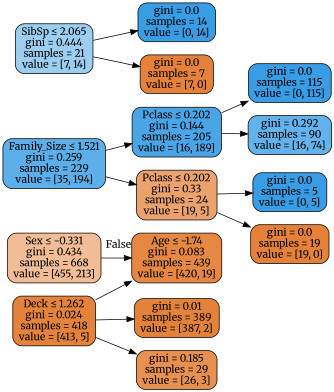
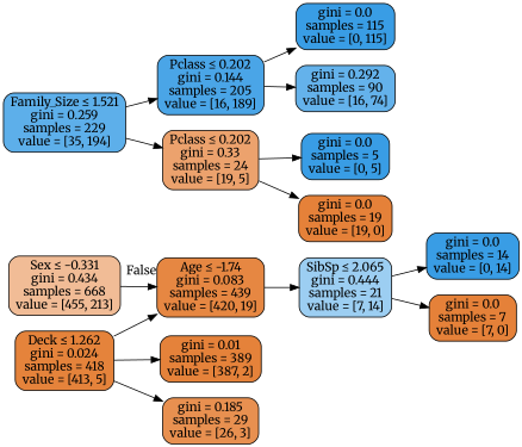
  digraph {
    fontname=Merriweather
    rankdir=LR
    node [color=black fillcolor="#399de5" fontname=Merriweather shape=box style="filled, rounded"]
    edge [fontname=Merriweather]
    n1 [fillcolor="#f1bc96" label=<Sex &le; -0.331<br/>gini = 0.434<br/>samples = 668<br/>value = [455, 213]>]
    n2 [fillcolor="#e68742" label=<Age &le; -1.74<br/>gini = 0.083<br/>samples = 439<br/>value = [420, 19]>]
    n3 [fillcolor="#5dafea" label=<Family_Size &le; 1.521<br/>gini = 0.259<br/>samples = 229<br/>value = [35, 194]>]
    n4 [fillcolor="#4aa5e7" label=<Pclass &le; 0.202<br/>gini = 0.144<br/>samples = 205<br/>value = [16, 189]>]
    n5 [fillcolor="#eca26d" label=<Pclass &le; 0.202<br/>gini = 0.33<br/>samples = 24<br/>value = [19, 5]>]
    n6 [fillcolor="#9ccef2" label=<SibSp &le; 2.065<br/>gini = 0.444<br/>samples = 21<br/>value = [7, 14]>]
    n7 [label=<gini = 0.0<br/>samples = 115<br/>value = [0, 115]>]
    n8 [fillcolor="#64b2eb" label=<gini = 0.292<br/>samples = 90<br/>value = [16, 74]>]
    n9 [label=<gini = 0.0<br/>samples = 5<br/>value = [0, 5]>]
    n10 [fillcolor="#e58139" label=<gini = 0.0<br/>samples = 19<br/>value = [19, 0]>]
    n11 [label=<gini = 0.0<br/>samples = 14<br/>value = [0, 14]>]
    n12 [fillcolor="#e58139" label=<gini = 0.0<br/>samples = 7<br/>value = [7, 0]>]
    n13 [fillcolor="#e5833b" label=<Deck &le; 1.262<br/>gini = 0.024<br/>samples = 418<br/>value = [413, 5]>]
    n14 [fillcolor="#e5823a" label=<gini = 0.01<br/>samples = 389<br/>value = [387, 2]>]
    n15 [fillcolor="#e89050" label=<gini = 0.185<br/>samples = 29<br/>value = [26, 3]>]
    n1 -> n2 [headlabel=False labelangle=-45 labeldistance=2.5]
+   n2 -> n6
    n3 -> n4
    n3 -> n5
    n4 -> n7
    n4 -> n8
    n5 -> n9
    n5 -> n10
    n6 -> n11
    n6 -> n12
    n13 -> n2
    n13 -> n14
    n13 -> n15
  }
